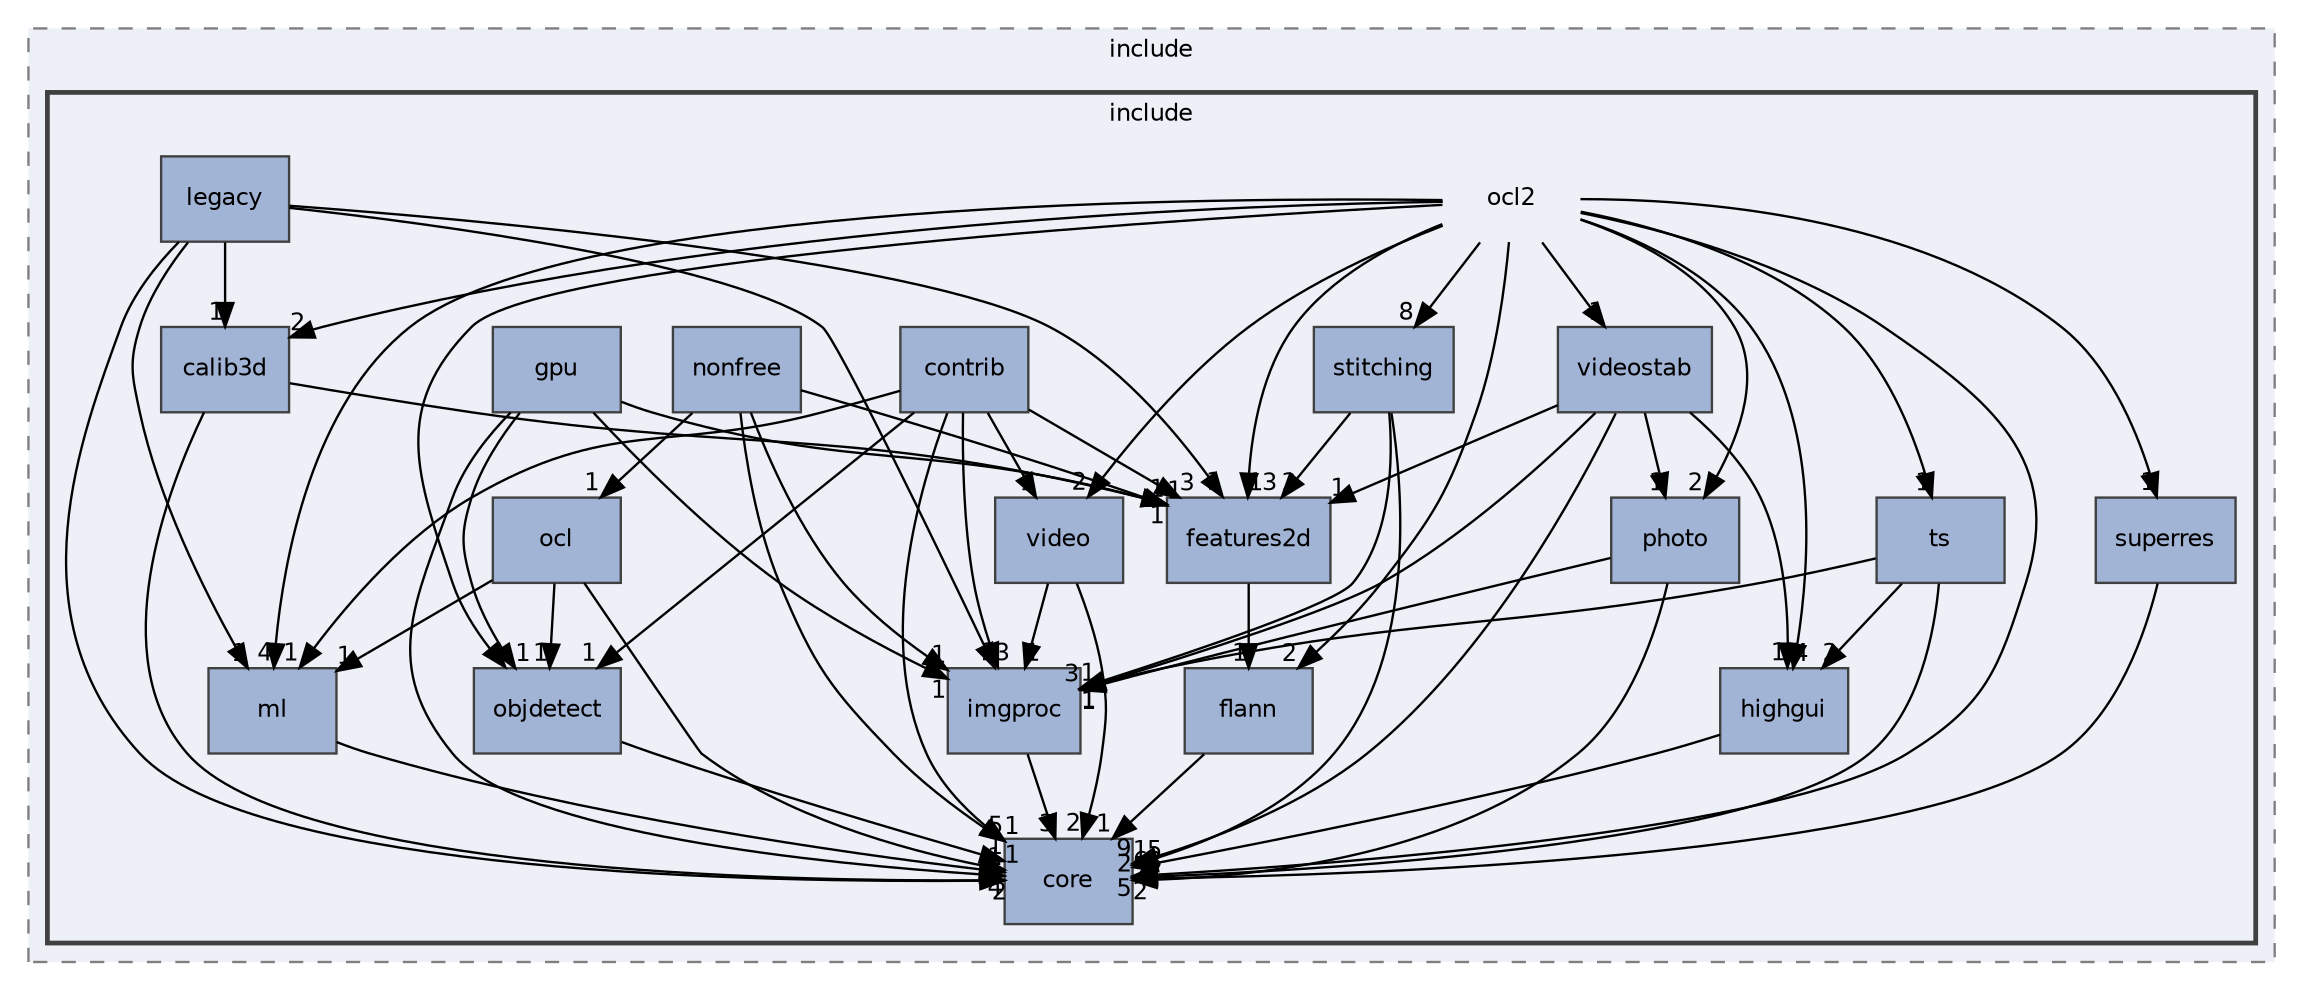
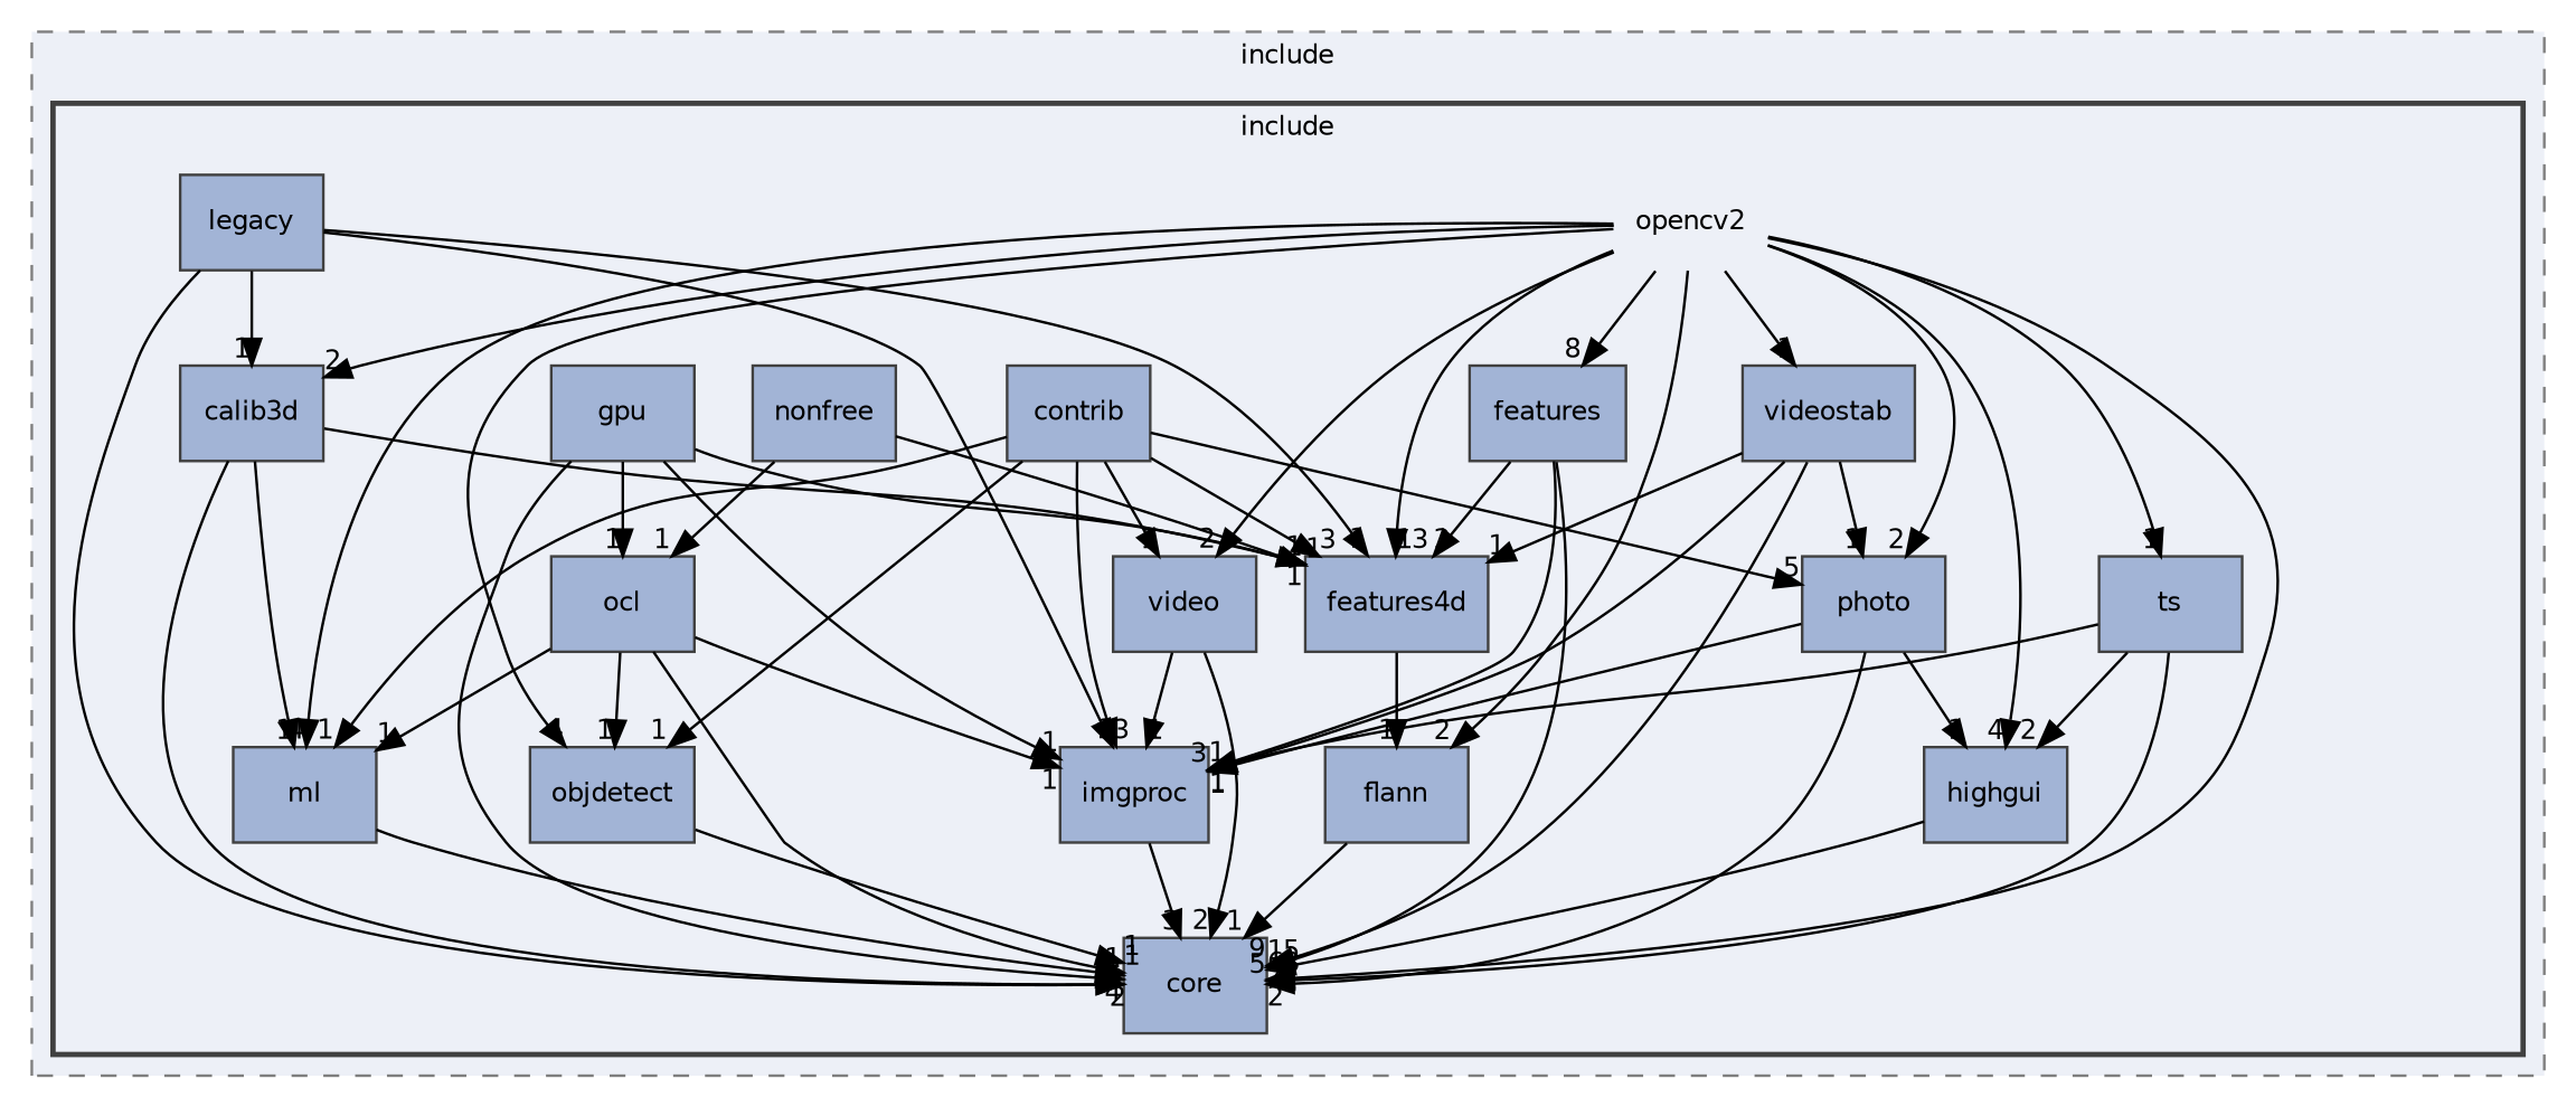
  digraph {
    compound=true
    node [fontname=Helvetica fontsize=10 shape=box color=grey25 fillcolor="#a2b4d6" style="filled,"]
    edge [fontname=Helvetica fontsize=10 headlabel=1 labeldistance=1.5 labelfontname=Helvetica labelfontsize=10]
-   n1 [label=ocl2 shape=plaintext color="" fillcolor="" style=""]
+   n1 [label=opencv2 shape=plaintext color="" fillcolor="" style=""]
    n2 [label=calib3d]
    n3 [label=contrib]
    n4 [label=core]
-   n5 [label=features2d]
+   n5 [label=features4d]
    n6 [label=flann]
    n7 [label=gpu]
    n8 [label=highgui]
    n9 [label=imgproc]
    n10 [label=legacy]
    n11 [label=ml]
    n12 [label=nonfree]
    n13 [label=objdetect]
    n14 [label=ocl]
    n15 [label=photo]
-   n16 [label=stitching]
-   n17 [label=superres]
+   n16 [label=features]
    n18 [label=ts]
    n19 [label=video]
    n20 [label=videostab]
    subgraph cluster_1 {
      bgcolor="#edf0f7"
      fontname=Helvetica
      fontsize=10
      label=include
      pencolor=grey50
      style="filled,dashed,"
      subgraph cluster_2 {
        bgcolor="#edf0f7"
        fontname=Helvetica
        fontsize=10
        label=include
        pencolor=grey25
        style="filled,bold,"
        n1
        n2
        n3
        n4
        n5
        n6
        n7
        n8
        n9
        n10
        n11
        n12
        n13
        n14
        n15
        n16
-       n17
        n18
        n19
        n20
      }
    }
    n1 -> n2 [headlabel=2]
    n1 -> n4 [headlabel=63]
    n1 -> n5 [headlabel=13]
    n1 -> n6 [headlabel=2]
    n1 -> n8 [headlabel=4]
    n1 -> n11 [headlabel=4]
    n1 -> n13 [headlabel=4]
    n1 -> n15 [headlabel=2]
    n1 -> n16 [headlabel=8]
-   n1 -> n17
    n1 -> n18
    n1 -> n19 [headlabel=2]
    n1 -> n20
    n2 -> n4 [headlabel=2]
    n2 -> n5
-   n3 -> n4 [headlabel=5]
+   n3 -> n15 [headlabel=5]
    n3 -> n5 [headlabel=3]
    n3 -> n9 [headlabel=2]
    n3 -> n11
    n3 -> n13
    n3 -> n19
    n5 -> n6
    n6 -> n4
    n7 -> n4 [headlabel=4]
    n7 -> n5
    n7 -> n9
-   n7 -> n13
+   n7 -> n14
    n8 -> n4 [headlabel=4]
    n9 -> n4 [headlabel=3]
    n10 -> n2
    n10 -> n4 [headlabel=2]
    n10 -> n5
    n10 -> n9 [headlabel=3]
-   n10 -> n11
+   n2 -> n11
    n11 -> n4
-   n12 -> n4
    n12 -> n5
    n12 -> n14
    n13 -> n4
    n14 -> n4
-   n12 -> n9
+   n14 -> n9
    n14 -> n11
    n14 -> n13
    n15 -> n4 [headlabel=2]
    n15 -> n9
    n16 -> n4 [headlabel=15]
    n16 -> n5 [headlabel=2]
    n16 -> n9
-   n17 -> n4 [headlabel=2]
    n18 -> n4 [headlabel=5]
    n18 -> n8 [headlabel=2]
    n18 -> n9 [headlabel=3]
    n19 -> n4 [headlabel=2]
    n19 -> n9
    n20 -> n4 [headlabel=9]
    n20 -> n5
-   n20 -> n8
+   n15 -> n8
    n20 -> n9
    n20 -> n15
  }
